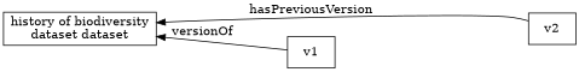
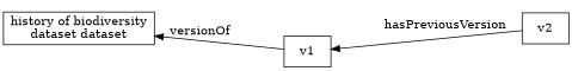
  digraph {
    rankdir=RL
    node [shape=box]
    n1 [label="history of biodiversity\ndataset dataset"]
    v1
    v2
    v1 -> n1 [label=versionOf]
-   v2 -> n1 [label=hasPreviousVersion]
+   v2 -> v1 [label=hasPreviousVersion]
  }
